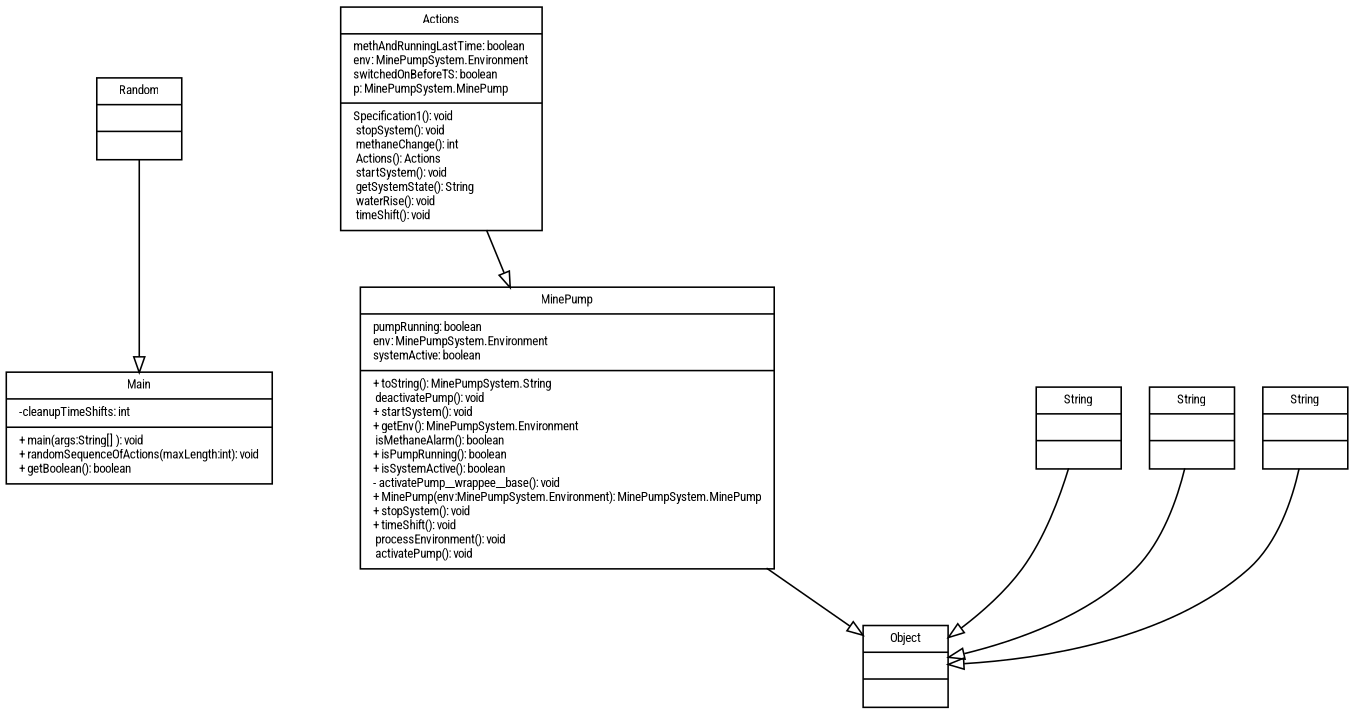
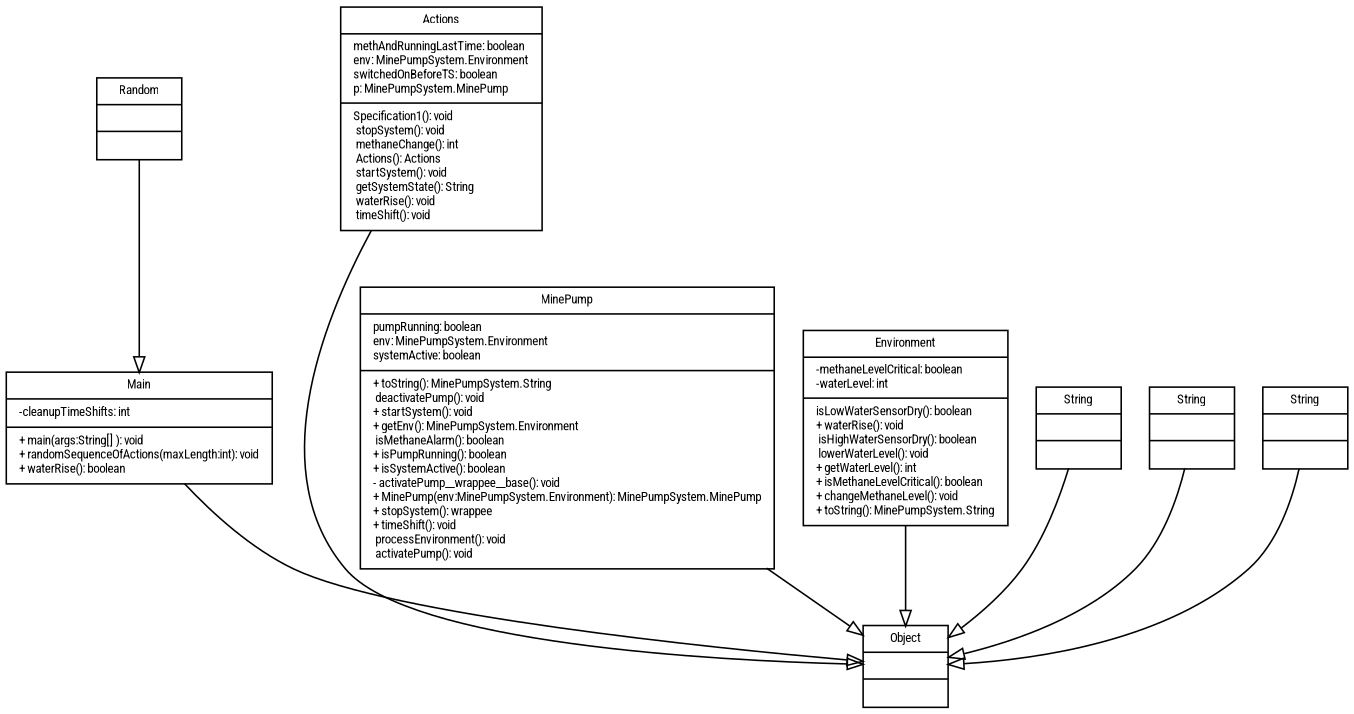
  digraph {
    fontname="Roboto Condensed"
    fontsize=8
    node [fontname="Roboto Condensed" fontsize=8 shape=record]
    edge [arrowhead=empty arrowtail=none fontname="Roboto Condensed" fontsize=8 style=solid]
    n1 [label="{Random||}"]
-   n2 [label="{Main|-cleanupTimeShifts: int\l|+ main(args:String[] ): void\l+ randomSequenceOfActions(maxLength:int): void\l+ getBoolean(): boolean\l}"]
+   n2 [label="{Main|-cleanupTimeShifts: int\l|+ main(args:String[] ): void\l+ randomSequenceOfActions(maxLength:int): void\l+ waterRise(): boolean\l}"]
    n3 [label="{Object||}"]
    n4 [label="{Actions|methAndRunningLastTime: boolean\lenv: MinePumpSystem.Environment\lswitchedOnBeforeTS: boolean\lp: MinePumpSystem.MinePump\l| Specification1(): void\l stopSystem(): void\l methaneChange(): int\l Actions(): Actions\l startSystem(): void\l getSystemState(): String\l waterRise(): void\l timeShift(): void\l}"]
-   n6 [label="{MinePump|pumpRunning: boolean\lenv: MinePumpSystem.Environment\lsystemActive: boolean\l|+ toString(): MinePumpSystem.String\l deactivatePump(): void\l+ startSystem(): void\l+ getEnv(): MinePumpSystem.Environment\l isMethaneAlarm(): boolean\l+ isPumpRunning(): boolean\l+ isSystemActive(): boolean\l- activatePump__wrappee__base(): void\l+ MinePump(env:MinePumpSystem.Environment): MinePumpSystem.MinePump\l+ stopSystem(): void\l+ timeShift(): void\l processEnvironment(): void\l activatePump(): void\l}"]
+   n5 [label="{Environment|-methaneLevelCritical: boolean\l-waterLevel: int\l| isLowWaterSensorDry(): boolean\l+ waterRise(): void\l isHighWaterSensorDry(): boolean\l lowerWaterLevel(): void\l+ getWaterLevel(): int\l+ isMethaneLevelCritical(): boolean\l+ changeMethaneLevel(): void\l+ toString(): MinePumpSystem.String\l}"]
+   n6 [label="{MinePump|pumpRunning: boolean\lenv: MinePumpSystem.Environment\lsystemActive: boolean\l|+ toString(): MinePumpSystem.String\l deactivatePump(): void\l+ startSystem(): void\l+ getEnv(): MinePumpSystem.Environment\l isMethaneAlarm(): boolean\l+ isPumpRunning(): boolean\l+ isSystemActive(): boolean\l- activatePump__wrappee__base(): void\l+ MinePump(env:MinePumpSystem.Environment): MinePumpSystem.MinePump\l+ stopSystem(): wrappee\l+ timeShift(): void\l processEnvironment(): void\l activatePump(): void\l}"]
    n7 [label="{String||}"]
    n8 [label="{String||}"]
    n9 [label="{String||}"]
    n1 -> n2
-   n4 -> n6
+   n2 -> n3
+   n4 -> n3
+   n5 -> n3
    n6 -> n3
    n7 -> n3
    n8 -> n3
    n9 -> n3
  }
